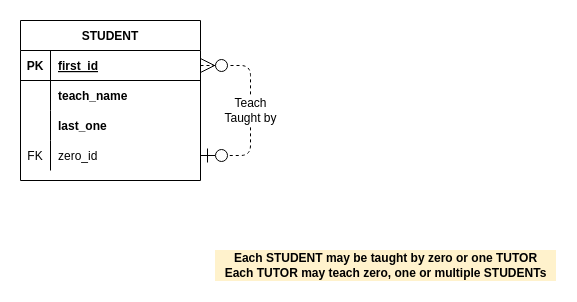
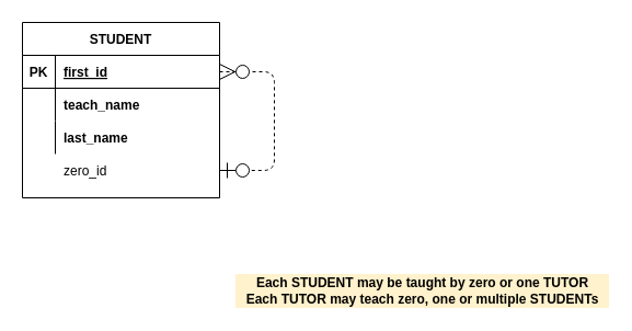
  <mxCell id="0" />
  <mxCell id="1" parent="0" />
  <mxCell id="2" value="STUDENT" style="shape=table;startSize=30;container=1;collapsible=1;childLayout=tableLayout;fixedRows=1;rowLines=0;fontStyle=1;align=center;resizeLast=1;" vertex="1" parent="1"><mxGeometry x="20" y="20" width="180" height="160" as="geometry" /></mxCell>
  <mxCell id="3" value="" style="shape=partialRectangle;collapsible=0;dropTarget=0;pointerEvents=0;fillColor=none;top=0;left=0;bottom=1;right=0;points=[[0,0.5],[1,0.5]];portConstraint=eastwest;" vertex="1" parent="2"><mxGeometry y="30" width="180" height="30" as="geometry" /></mxCell>
  <mxCell id="4" value="PK" style="shape=partialRectangle;connectable=0;fillColor=none;top=0;left=0;bottom=0;right=0;fontStyle=1;overflow=hidden;" vertex="1" parent="3"><mxGeometry width="30" height="30" as="geometry"><mxRectangle width="30" height="30" as="alternateBounds" /></mxGeometry></mxCell>
  <mxCell id="5" value="first_id" style="shape=partialRectangle;connectable=0;fillColor=none;top=0;left=0;bottom=0;right=0;align=left;spacingLeft=6;fontStyle=5;overflow=hidden;" vertex="1" parent="3"><mxGeometry x="30" width="150" height="30" as="geometry"><mxRectangle width="150" height="30" as="alternateBounds" /></mxGeometry></mxCell>
  <mxCell id="6" value="" style="shape=partialRectangle;collapsible=0;dropTarget=0;pointerEvents=0;fillColor=none;top=0;left=0;bottom=0;right=0;points=[[0,0.5],[1,0.5]];portConstraint=eastwest;" vertex="1" parent="2"><mxGeometry y="60" width="180" height="30" as="geometry" /></mxCell>
  <mxCell id="7" value="" style="shape=partialRectangle;connectable=0;fillColor=none;top=0;left=0;bottom=0;right=0;editable=1;overflow=hidden;" vertex="1" parent="6"><mxGeometry width="30" height="30" as="geometry"><mxRectangle width="30" height="30" as="alternateBounds" /></mxGeometry></mxCell>
  <mxCell id="8" value="teach_name" style="shape=partialRectangle;connectable=0;fillColor=none;top=0;left=0;bottom=0;right=0;align=left;spacingLeft=6;overflow=hidden;fontStyle=1" vertex="1" parent="6"><mxGeometry x="30" width="150" height="30" as="geometry"><mxRectangle width="150" height="30" as="alternateBounds" /></mxGeometry></mxCell>
  <mxCell id="9" value="" style="shape=partialRectangle;collapsible=0;dropTarget=0;pointerEvents=0;fillColor=none;top=0;left=0;bottom=0;right=0;points=[[0,0.5],[1,0.5]];portConstraint=eastwest;" vertex="1" parent="2"><mxGeometry y="90" width="180" height="30" as="geometry" /></mxCell>
  <mxCell id="10" value="" style="shape=partialRectangle;connectable=0;fillColor=none;top=0;left=0;bottom=0;right=0;editable=1;overflow=hidden;" vertex="1" parent="9"><mxGeometry width="30" height="30" as="geometry"><mxRectangle width="30" height="30" as="alternateBounds" /></mxGeometry></mxCell>
- <mxCell id="11" value="last_one" style="shape=partialRectangle;connectable=0;fillColor=none;top=0;left=0;bottom=0;right=0;align=left;spacingLeft=6;overflow=hidden;fontStyle=1" vertex="1" parent="9"><mxGeometry x="30" width="150" height="30" as="geometry"><mxRectangle width="150" height="30" as="alternateBounds" /></mxGeometry></mxCell>
+ <mxCell id="11" value="last_name" style="shape=partialRectangle;connectable=0;fillColor=none;top=0;left=0;bottom=0;right=0;align=left;spacingLeft=6;overflow=hidden;fontStyle=1" vertex="1" parent="9"><mxGeometry x="30" width="150" height="30" as="geometry"><mxRectangle width="150" height="30" as="alternateBounds" /></mxGeometry></mxCell>
  <mxCell id="12" value="" style="shape=partialRectangle;collapsible=0;dropTarget=0;pointerEvents=0;fillColor=none;top=0;left=0;bottom=0;right=0;points=[[0,0.5],[1,0.5]];portConstraint=eastwest;" vertex="1" parent="2"><mxGeometry y="120" width="180" height="30" as="geometry" /></mxCell>
- <mxCell id="13" value="FK" style="shape=partialRectangle;connectable=0;fillColor=none;top=0;left=0;bottom=0;right=0;editable=1;overflow=hidden;" vertex="1" parent="12"><mxGeometry width="30" height="30" as="geometry"><mxRectangle width="30" height="30" as="alternateBounds" /></mxGeometry></mxCell>
  <mxCell id="14" value="zero_id" style="shape=partialRectangle;connectable=0;fillColor=none;top=0;left=0;bottom=0;right=0;align=left;spacingLeft=6;overflow=hidden;" vertex="1" parent="12"><mxGeometry x="30" width="150" height="30" as="geometry"><mxRectangle width="150" height="30" as="alternateBounds" /></mxGeometry></mxCell>
  <mxCell id="15" value="" style="endArrow=ERzeroToOne;dashed=1;html=1;exitX=1;exitY=0.5;exitDx=0;exitDy=0;entryX=1;entryY=0.5;entryDx=0;entryDy=0;edgeStyle=orthogonalEdgeStyle;startArrow=ERzeroToMany;startFill=1;endSize=12;startSize=12;endFill=0;" edge="1" parent="2" source="3" target="12"><mxGeometry width="50" height="50" relative="1" as="geometry"><mxPoint x="260" y="60" as="sourcePoint" /><mxPoint x="310" y="10" as="targetPoint" /><Array as="points"><mxPoint x="230" y="45" /><mxPoint x="230" y="135" /></Array></mxGeometry></mxCell>
- <mxCell id="16" value="Teach&lt;br&gt;Taught by" style="text;html=1;resizable=0;autosize=1;align=center;verticalAlign=middle;points=[];fillColor=none;strokeColor=none;rounded=0;labelBackgroundColor=default;" vertex="1" parent="1"><mxGeometry x="215" y="95" width="70" height="30" as="geometry" /></mxCell>
  <mxCell id="17" value="&lt;b&gt;Each STUDENT may be taught by zero or one TUTOR&lt;br&gt;Each TUTOR may teach zero, one or multiple STUDENTs&lt;br&gt;&lt;/b&gt;" style="text;html=1;resizable=0;autosize=1;align=center;verticalAlign=middle;points=[];fillColor=#fff2cc;strokeColor=#FFF2CC;rounded=0;labelBackgroundColor=#FFF2CC;" vertex="1" parent="1"><mxGeometry x="215" y="250" width="340" height="30" as="geometry" /></mxCell>
